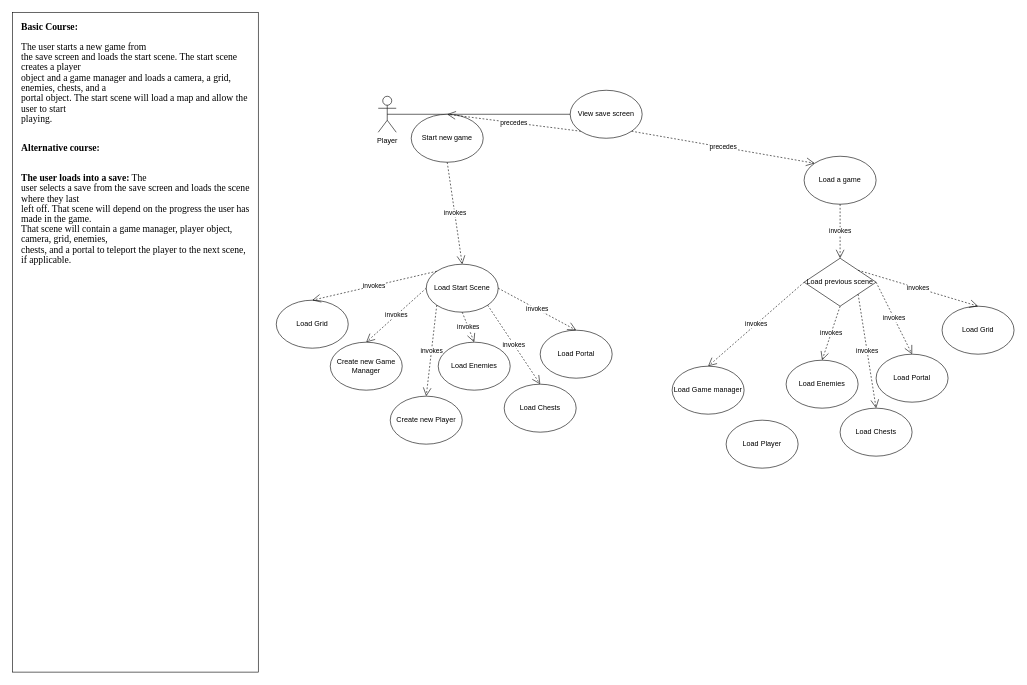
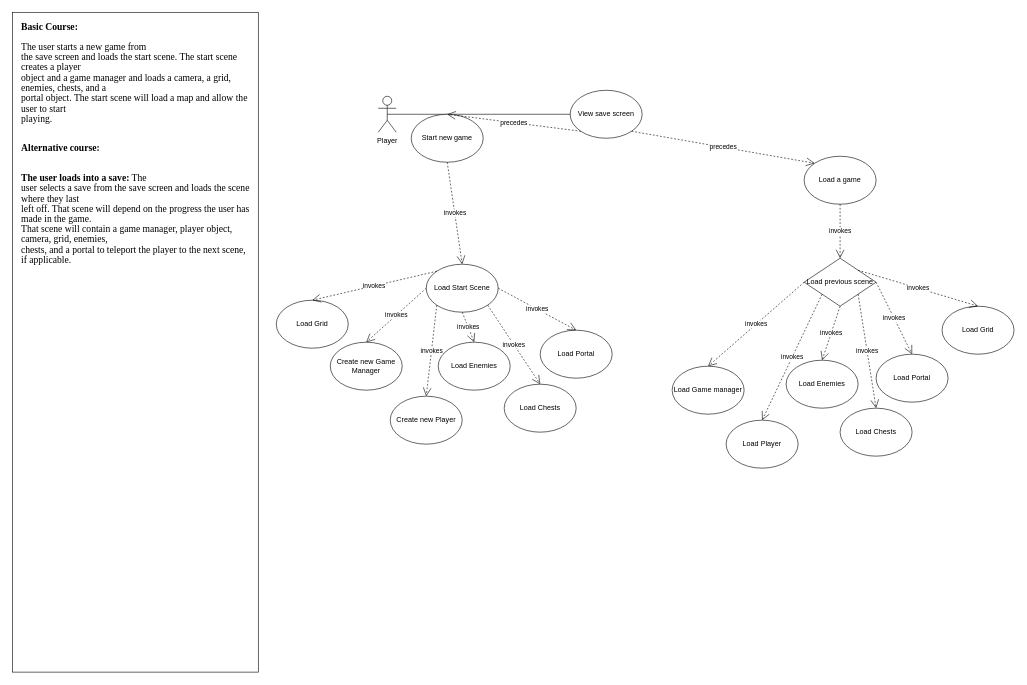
  <mxCell id="0" />
  <mxCell id="1" parent="0" />
  <mxCell id="2" value="Player" style="shape=umlActor;verticalLabelPosition=bottom;verticalAlign=top;html=1;outlineConnect=0;" vertex="1" parent="1"><mxGeometry x="630" y="160" width="30" height="60" as="geometry" /></mxCell>
  <mxCell id="3" value="View save screen" style="ellipse;whiteSpace=wrap;html=1;" vertex="1" parent="1"><mxGeometry x="950" y="150" width="120" height="80" as="geometry" /></mxCell>
  <mxCell id="4" value="" style="endArrow=none;html=1;rounded=0;entryX=0;entryY=0.5;entryDx=0;entryDy=0;exitX=0.5;exitY=0.5;exitDx=0;exitDy=0;exitPerimeter=0;" edge="1" parent="1" source="2" target="3"><mxGeometry width="50" height="50" relative="1" as="geometry"><mxPoint x="950" y="440" as="sourcePoint" /><mxPoint x="1000" y="390" as="targetPoint" /></mxGeometry></mxCell>
  <mxCell id="5" value="Start new game" style="ellipse;whiteSpace=wrap;html=1;" vertex="1" parent="1"><mxGeometry x="685" y="190" width="120" height="80" as="geometry" /></mxCell>
  <mxCell id="6" value="Load a game" style="ellipse;whiteSpace=wrap;html=1;" vertex="1" parent="1"><mxGeometry x="1340" y="260" width="120" height="80" as="geometry" /></mxCell>
  <mxCell id="7" value="Load Start Scene" style="ellipse;whiteSpace=wrap;html=1;" vertex="1" parent="1"><mxGeometry x="710" y="440" width="120" height="80" as="geometry" /></mxCell>
  <mxCell id="8" value="Create new Game Manager" style="ellipse;whiteSpace=wrap;html=1;" vertex="1" parent="1"><mxGeometry x="550" y="570" width="120" height="80" as="geometry" /></mxCell>
  <mxCell id="9" value="Create new Player" style="ellipse;whiteSpace=wrap;html=1;" vertex="1" parent="1"><mxGeometry x="650" y="660" width="120" height="80" as="geometry" /></mxCell>
  <mxCell id="10" value="Load Enemies" style="ellipse;whiteSpace=wrap;html=1;" vertex="1" parent="1"><mxGeometry x="730" y="570" width="120" height="80" as="geometry" /></mxCell>
  <mxCell id="11" value="Load Chests" style="ellipse;whiteSpace=wrap;html=1;" vertex="1" parent="1"><mxGeometry x="840" y="640" width="120" height="80" as="geometry" /></mxCell>
  <mxCell id="12" value="Load previous scene" style="rhombus;whiteSpace=wrap;html=1;" vertex="1" parent="1"><mxGeometry x="1340" y="430" width="120" height="80" as="geometry" /></mxCell>
  <mxCell id="13" value="Load Portal" style="ellipse;whiteSpace=wrap;html=1;" vertex="1" parent="1"><mxGeometry x="900" y="550" width="120" height="80" as="geometry" /></mxCell>
  <mxCell id="14" value="Load Game manager" style="ellipse;whiteSpace=wrap;html=1;" vertex="1" parent="1"><mxGeometry x="1120" y="610" width="120" height="80" as="geometry" /></mxCell>
  <mxCell id="15" value="Load Player" style="ellipse;whiteSpace=wrap;html=1;" vertex="1" parent="1"><mxGeometry x="1210" y="700" width="120" height="80" as="geometry" /></mxCell>
  <mxCell id="16" value="Load Enemies" style="ellipse;whiteSpace=wrap;html=1;" vertex="1" parent="1"><mxGeometry x="1310" y="600" width="120" height="80" as="geometry" /></mxCell>
  <mxCell id="17" value="Load Chests" style="ellipse;whiteSpace=wrap;html=1;" vertex="1" parent="1"><mxGeometry x="1400" y="680" width="120" height="80" as="geometry" /></mxCell>
  <mxCell id="18" value="Load Portal" style="ellipse;whiteSpace=wrap;html=1;" vertex="1" parent="1"><mxGeometry x="1460" y="590" width="120" height="80" as="geometry" /></mxCell>
  <mxCell id="19" value="precedes" style="endArrow=open;endSize=12;dashed=1;html=1;rounded=0;exitX=0;exitY=1;exitDx=0;exitDy=0;entryX=0.5;entryY=0;entryDx=0;entryDy=0;" edge="1" parent="1" source="3" target="5"><mxGeometry width="160" relative="1" as="geometry"><mxPoint x="1050" y="350" as="sourcePoint" /><mxPoint x="1210" y="350" as="targetPoint" /></mxGeometry></mxCell>
  <mxCell id="20" value="precedes" style="endArrow=open;endSize=12;dashed=1;html=1;rounded=0;exitX=1;exitY=1;exitDx=0;exitDy=0;entryX=0;entryY=0;entryDx=0;entryDy=0;" edge="1" parent="1" source="3" target="6"><mxGeometry width="160" relative="1" as="geometry"><mxPoint x="1060" y="290" as="sourcePoint" /><mxPoint x="862.426" y="361.716" as="targetPoint" /></mxGeometry></mxCell>
  <mxCell id="21" value="invokes" style="endArrow=open;endSize=12;dashed=1;html=1;rounded=0;exitX=0.5;exitY=1;exitDx=0;exitDy=0;entryX=0.5;entryY=0;entryDx=0;entryDy=0;" edge="1" parent="1" source="5" target="7"><mxGeometry width="160" relative="1" as="geometry"><mxPoint x="970" y="330" as="sourcePoint" /><mxPoint x="772.426" y="401.716" as="targetPoint" /></mxGeometry></mxCell>
  <mxCell id="22" value="invokes" style="endArrow=open;endSize=12;dashed=1;html=1;rounded=0;exitX=0.5;exitY=1;exitDx=0;exitDy=0;entryX=0.5;entryY=0;entryDx=0;entryDy=0;" edge="1" parent="1" source="7" target="10"><mxGeometry width="160" relative="1" as="geometry"><mxPoint x="910" y="410" as="sourcePoint" /><mxPoint x="712.426" y="481.716" as="targetPoint" /></mxGeometry></mxCell>
  <mxCell id="23" value="invokes" style="endArrow=open;endSize=12;dashed=1;html=1;rounded=0;exitX=0;exitY=0.5;exitDx=0;exitDy=0;entryX=0.5;entryY=0;entryDx=0;entryDy=0;" edge="1" parent="1" source="7" target="8"><mxGeometry width="160" relative="1" as="geometry"><mxPoint x="990" y="350" as="sourcePoint" /><mxPoint x="620" y="570" as="targetPoint" /></mxGeometry></mxCell>
  <mxCell id="24" value="invokes" style="endArrow=open;endSize=12;dashed=1;html=1;rounded=0;exitX=0;exitY=1;exitDx=0;exitDy=0;entryX=0.5;entryY=0;entryDx=0;entryDy=0;" edge="1" parent="1" source="7" target="9"><mxGeometry width="160" relative="1" as="geometry"><mxPoint x="1000" y="360" as="sourcePoint" /><mxPoint x="802.426" y="431.716" as="targetPoint" /></mxGeometry></mxCell>
  <mxCell id="25" value="invokes" style="endArrow=open;endSize=12;dashed=1;html=1;rounded=0;exitX=1;exitY=1;exitDx=0;exitDy=0;entryX=0.5;entryY=0;entryDx=0;entryDy=0;" edge="1" parent="1" source="7" target="11"><mxGeometry width="160" relative="1" as="geometry"><mxPoint x="1010" y="370" as="sourcePoint" /><mxPoint x="812.426" y="441.716" as="targetPoint" /></mxGeometry></mxCell>
  <mxCell id="26" value="invokes" style="endArrow=open;endSize=12;dashed=1;html=1;rounded=0;exitX=1;exitY=0.5;exitDx=0;exitDy=0;entryX=0.5;entryY=0;entryDx=0;entryDy=0;" edge="1" parent="1" source="7" target="13"><mxGeometry width="160" relative="1" as="geometry"><mxPoint x="1020" y="380" as="sourcePoint" /><mxPoint x="822" y="452" as="targetPoint" /></mxGeometry></mxCell>
  <mxCell id="27" value="invokes" style="endArrow=open;endSize=12;dashed=1;html=1;rounded=0;exitX=1;exitY=0.5;exitDx=0;exitDy=0;entryX=0.5;entryY=0;entryDx=0;entryDy=0;" edge="1" parent="1" source="12" target="18"><mxGeometry width="160" relative="1" as="geometry"><mxPoint x="1030" y="390" as="sourcePoint" /><mxPoint x="832.426" y="461.716" as="targetPoint" /></mxGeometry></mxCell>
  <mxCell id="28" value="invokes" style="endArrow=open;endSize=12;dashed=1;html=1;rounded=0;exitX=1;exitY=1;exitDx=0;exitDy=0;entryX=0.5;entryY=0;entryDx=0;entryDy=0;" edge="1" parent="1" source="12" target="17"><mxGeometry width="160" relative="1" as="geometry"><mxPoint x="1040" y="400" as="sourcePoint" /><mxPoint x="842.426" y="471.716" as="targetPoint" /></mxGeometry></mxCell>
  <mxCell id="29" value="invokes" style="endArrow=open;endSize=12;dashed=1;html=1;rounded=0;exitX=0.5;exitY=1;exitDx=0;exitDy=0;entryX=0.5;entryY=0;entryDx=0;entryDy=0;" edge="1" parent="1" source="12" target="16"><mxGeometry width="160" relative="1" as="geometry"><mxPoint x="1050" y="410" as="sourcePoint" /><mxPoint x="852.426" y="481.716" as="targetPoint" /></mxGeometry></mxCell>
+ <mxCell id="30" value="invokes" style="endArrow=open;endSize=12;dashed=1;html=1;rounded=0;exitX=0;exitY=1;exitDx=0;exitDy=0;entryX=0.5;entryY=0;entryDx=0;entryDy=0;" edge="1" parent="1" source="12" target="15"><mxGeometry width="160" relative="1" as="geometry"><mxPoint x="1060" y="420" as="sourcePoint" /><mxPoint x="862.426" y="491.716" as="targetPoint" /></mxGeometry></mxCell>
  <mxCell id="31" value="invokes" style="endArrow=open;endSize=12;dashed=1;html=1;rounded=0;exitX=0;exitY=0.5;exitDx=0;exitDy=0;entryX=0.5;entryY=0;entryDx=0;entryDy=0;" edge="1" parent="1" source="12" target="14"><mxGeometry width="160" relative="1" as="geometry"><mxPoint x="1070" y="430" as="sourcePoint" /><mxPoint x="872.426" y="501.716" as="targetPoint" /></mxGeometry></mxCell>
  <mxCell id="32" value="invokes" style="endArrow=open;endSize=12;dashed=1;html=1;rounded=0;exitX=0.5;exitY=1;exitDx=0;exitDy=0;entryX=0.5;entryY=0;entryDx=0;entryDy=0;" edge="1" parent="1" source="6" target="12"><mxGeometry width="160" relative="1" as="geometry"><mxPoint x="1080" y="440" as="sourcePoint" /><mxPoint x="882.426" y="511.716" as="targetPoint" /></mxGeometry></mxCell>
  <mxCell id="33" value="" style="rounded=0;whiteSpace=wrap;html=1;" vertex="1" parent="1"><mxGeometry width="410" height="1100" as="geometry" x="20" y="20" /></mxCell>
  <mxCell id="34" value="&lt;h1 style=&quot;font-size: 16px ; line-height: 0&quot;&gt;&lt;p class=&quot;MsoNormal&quot;&gt;&lt;span style=&quot;line-height: 107%&quot;&gt;&lt;font style=&quot;font-size: 16px&quot; face=&quot;Verdana&quot;&gt;Basic Course:&lt;/font&gt;&lt;/span&gt;&lt;/p&gt;&lt;p class=&quot;MsoNormal&quot;&gt;&lt;span style=&quot;line-height: 107% ; font-weight: normal&quot;&gt;&lt;font style=&quot;font-size: 16px&quot; face=&quot;Verdana&quot;&gt;The user starts a new game from&lt;br&gt;the save screen and loads the start scene. The start scene creates a player&lt;br&gt;object and a game manager and loads a camera, a grid, enemies, chests, and a&lt;br&gt;portal object. The start scene will load a map and allow the user to start&lt;br&gt;playing.&lt;/font&gt;&lt;/span&gt;&lt;/p&gt;&lt;font style=&quot;font-weight: normal ; font-size: 16px&quot; face=&quot;Verdana&quot;&gt;&lt;br&gt;&lt;br&gt;&lt;/font&gt;&lt;p class=&quot;MsoNormal&quot;&gt;&lt;font style=&quot;font-size: 16px&quot; face=&quot;Verdana&quot;&gt;&lt;span style=&quot;line-height: 107%&quot;&gt;Alternative course:&lt;/span&gt;&lt;span style=&quot;line-height: 107% ; font-weight: normal ; line-height: 107%&quot;&gt;&lt;/span&gt;&lt;/font&gt;&lt;/p&gt;&lt;font style=&quot;font-weight: normal ; font-size: 16px&quot; face=&quot;Verdana&quot;&gt;&lt;br&gt;&lt;br&gt;&lt;/font&gt;&lt;p class=&quot;MsoNormal&quot;&gt;&lt;span style=&quot;line-height: 107%&quot;&gt;&lt;font face=&quot;Verdana&quot; style=&quot;font-size: 16px&quot;&gt;The user loads into a save:&lt;span style=&quot;font-weight: normal&quot;&gt; The&lt;/span&gt;&lt;br&gt;&lt;span style=&quot;font-weight: normal&quot;&gt;user selects a save from the save screen and loads the scene where they last&lt;/span&gt;&lt;br&gt;&lt;span style=&quot;font-weight: normal&quot;&gt;left off. That scene will depend on the progress the user has made in the game.&lt;/span&gt;&lt;br&gt;&lt;span style=&quot;font-weight: normal&quot;&gt;That scene will contain a game manager, player object, camera, grid, enemies,&lt;/span&gt;&lt;br&gt;&lt;span style=&quot;font-weight: normal&quot;&gt;chests, and a portal to teleport the player to the next scene, if applicable.&lt;/span&gt;&lt;/font&gt;&lt;font face=&quot;Calibri Light, sans-serif&quot;&gt;&lt;/font&gt;&lt;/span&gt;&lt;/p&gt;&lt;/h1&gt;" style="text;html=1;strokeColor=none;fillColor=none;spacing=5;spacingTop=-20;whiteSpace=wrap;overflow=hidden;rounded=0;" vertex="1" parent="1"><mxGeometry x="30" y="30" width="390" height="820" as="geometry" /></mxCell>
  <mxCell id="35" value="Load Grid" style="ellipse;whiteSpace=wrap;html=1;" vertex="1" parent="1"><mxGeometry x="460" y="500" width="120" height="80" as="geometry" /></mxCell>
  <mxCell id="36" value="Load Grid" style="ellipse;whiteSpace=wrap;html=1;" vertex="1" parent="1"><mxGeometry x="1570" y="510" width="120" height="80" as="geometry" /></mxCell>
  <mxCell id="37" value="invokes" style="endArrow=open;endSize=12;dashed=1;html=1;rounded=0;exitX=0;exitY=0;exitDx=0;exitDy=0;entryX=0.5;entryY=0;entryDx=0;entryDy=0;" edge="1" parent="1" source="7" target="35"><mxGeometry width="160" relative="1" as="geometry"><mxPoint x="660" y="470" as="sourcePoint" /><mxPoint x="560" y="560" as="targetPoint" /></mxGeometry></mxCell>
  <mxCell id="38" value="invokes" style="endArrow=open;endSize=12;dashed=1;html=1;rounded=0;exitX=1;exitY=0;exitDx=0;exitDy=0;entryX=0.5;entryY=0;entryDx=0;entryDy=0;" edge="1" parent="1" source="12" target="36"><mxGeometry width="160" relative="1" as="geometry"><mxPoint x="1070" y="450" as="sourcePoint" /><mxPoint x="970" y="540" as="targetPoint" /></mxGeometry></mxCell>
